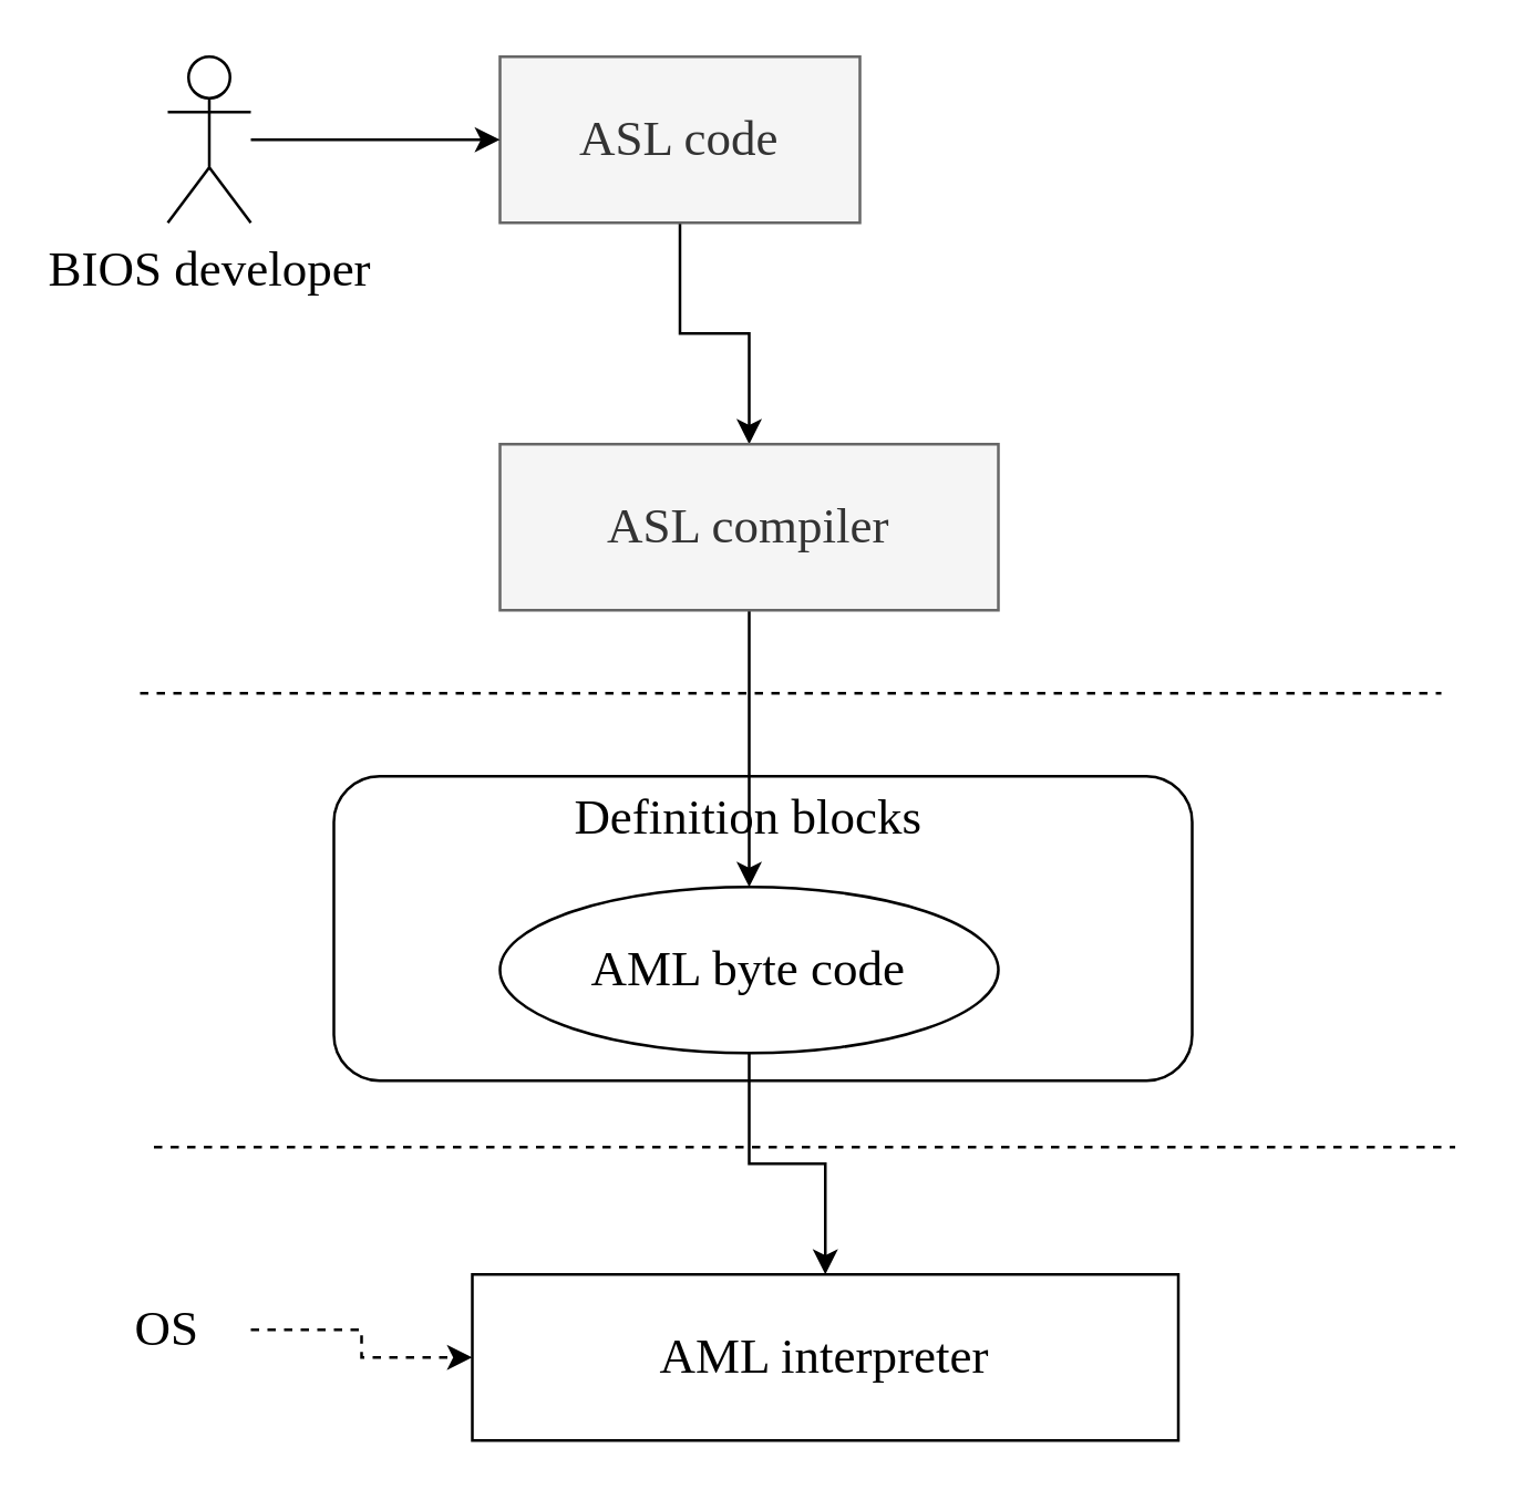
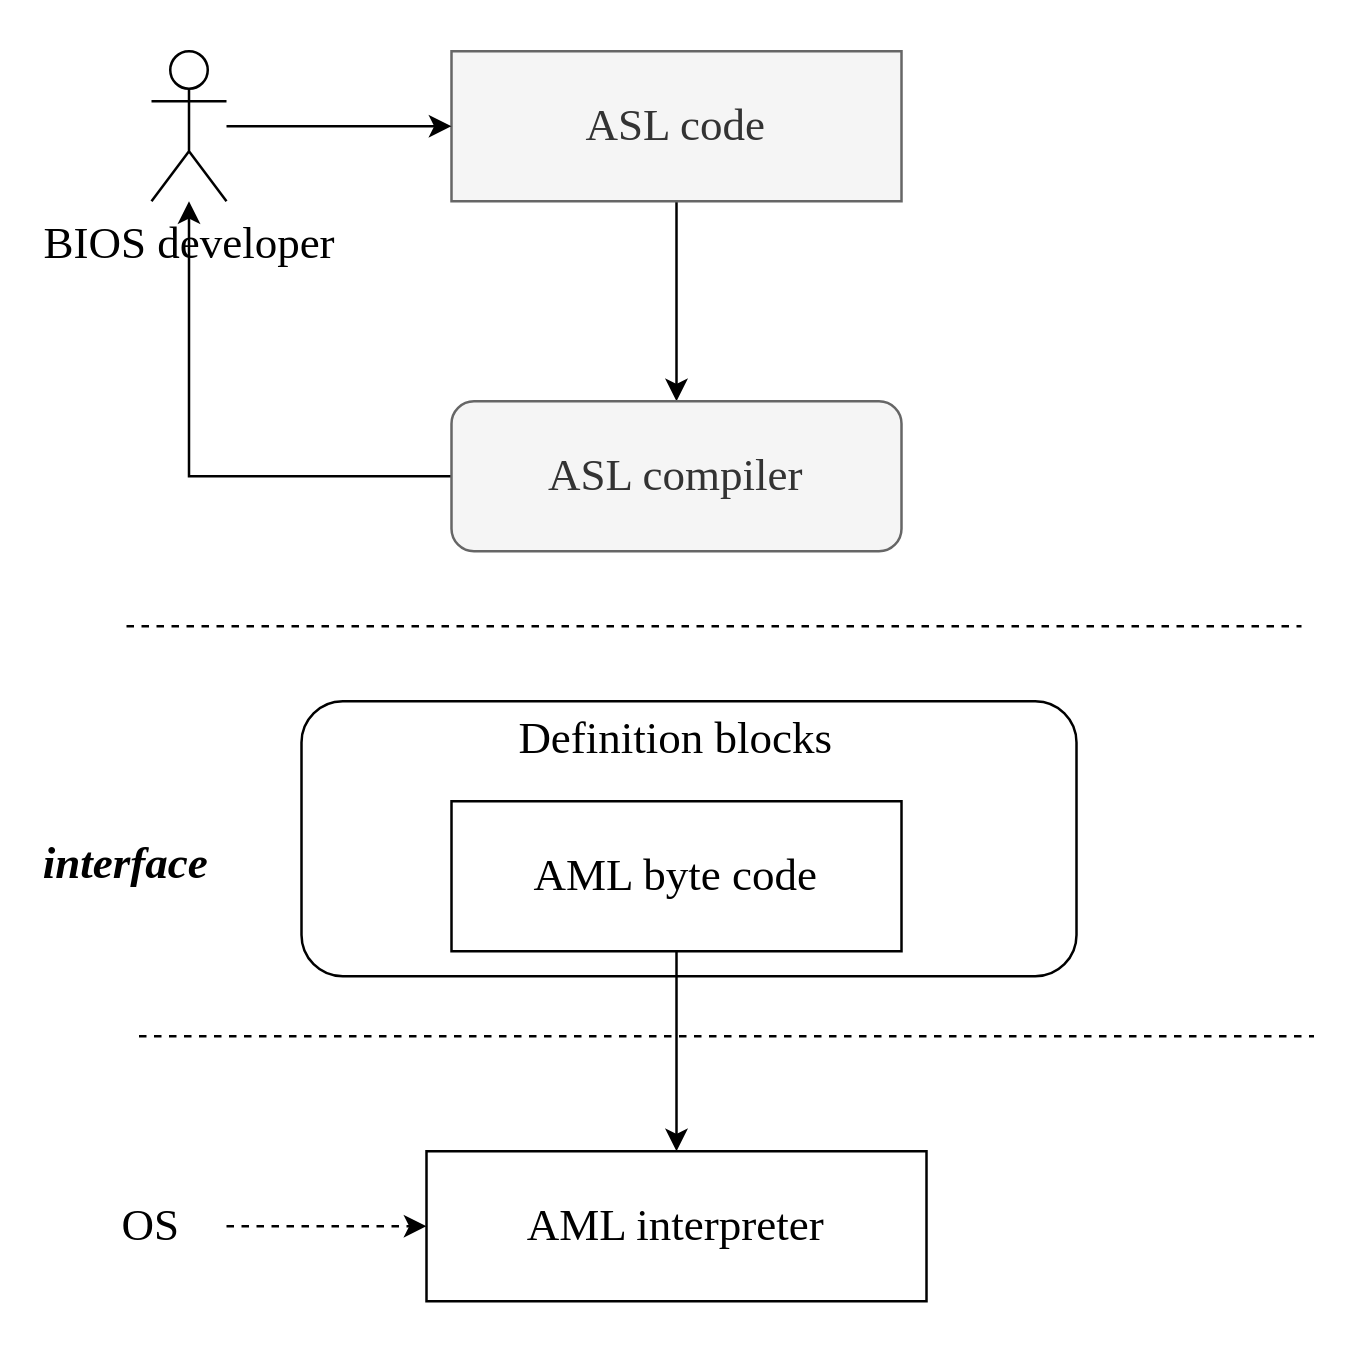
  <mxCell id="0" />
  <mxCell id="1" parent="0" />
  <mxCell id="2" value="" style="rounded=1;whiteSpace=wrap;html=1;fontFamily=Comic Sans MS;fontSize=18;" vertex="1" parent="1"><mxGeometry x="120" y="280" width="310" height="110" as="geometry" /></mxCell>
  <mxCell id="3" value="" style="edgeStyle=orthogonalEdgeStyle;rounded=0;orthogonalLoop=1;jettySize=auto;html=1;fontFamily=Comic Sans MS;fontSize=18;" edge="1" parent="1" source="4" target="6"><mxGeometry relative="1" as="geometry" /></mxCell>
- <mxCell id="4" value="&lt;font style=&quot;font-size: 18px;&quot; face=&quot;Comic Sans MS&quot;&gt;ASL code&lt;/font&gt;" style="rounded=0;whiteSpace=wrap;html=1;fillColor=#f5f5f5;fontColor=#333333;strokeColor=#666666;" vertex="1" parent="1"><mxGeometry x="180" y="20" width="130" height="60" as="geometry" /></mxCell>
- <mxCell id="5" value="" style="edgeStyle=orthogonalEdgeStyle;rounded=0;orthogonalLoop=1;jettySize=auto;html=1;fontFamily=Comic Sans MS;fontSize=18;" edge="1" parent="1" source="6" target="8"><mxGeometry relative="1" as="geometry" /></mxCell>
- <mxCell id="6" value="&lt;font style=&quot;font-size: 18px;&quot; face=&quot;Comic Sans MS&quot;&gt;ASL compiler&lt;/font&gt;" style="rounded=0;whiteSpace=wrap;html=1;fillColor=#f5f5f5;fontColor=#333333;strokeColor=#666666;" vertex="1" parent="1"><mxGeometry x="180" y="160" width="180" height="60" as="geometry" /></mxCell>
+ <mxCell id="4" value="&lt;font style=&quot;font-size: 18px;&quot; face=&quot;Comic Sans MS&quot;&gt;ASL code&lt;/font&gt;" style="rounded=0;whiteSpace=wrap;html=1;fillColor=#f5f5f5;fontColor=#333333;strokeColor=#666666;" vertex="1" parent="1"><mxGeometry x="180" y="20" width="180" height="60" as="geometry" /></mxCell>
+ <mxCell id="5" value="" style="edgeStyle=orthogonalEdgeStyle;rounded=0;orthogonalLoop=1;jettySize=auto;html=1;fontFamily=Comic Sans MS;fontSize=18;" edge="1" parent="1" source="6" target="13"><mxGeometry relative="1" as="geometry" /></mxCell>
+ <mxCell id="6" value="&lt;font style=&quot;font-size: 18px;&quot; face=&quot;Comic Sans MS&quot;&gt;ASL compiler&lt;/font&gt;" style="whiteSpace=wrap;html=1;fillColor=#f5f5f5;fontColor=#333333;strokeColor=#666666;rounded=1;" vertex="1" parent="1"><mxGeometry x="180" y="160" width="180" height="60" as="geometry" /></mxCell>
  <mxCell id="7" value="" style="edgeStyle=orthogonalEdgeStyle;rounded=0;orthogonalLoop=1;jettySize=auto;html=1;fontFamily=Comic Sans MS;fontSize=18;" edge="1" parent="1" source="8" target="10"><mxGeometry relative="1" as="geometry" /></mxCell>
- <mxCell id="8" value="&lt;font style=&quot;font-size: 18px;&quot; face=&quot;Comic Sans MS&quot;&gt;AML byte code&lt;/font&gt;" style="ellipse;whiteSpace=wrap;html=1;" vertex="1" parent="1"><mxGeometry x="180" y="320" width="180" height="60" as="geometry" /></mxCell>
+ <mxCell id="8" value="&lt;font style=&quot;font-size: 18px;&quot; face=&quot;Comic Sans MS&quot;&gt;AML byte code&lt;/font&gt;" style="rounded=0;whiteSpace=wrap;html=1;" vertex="1" parent="1"><mxGeometry x="180" y="320" width="180" height="60" as="geometry" /></mxCell>
  <mxCell id="9" value="Definition blocks" style="text;html=1;strokeColor=none;fillColor=none;align=center;verticalAlign=middle;whiteSpace=wrap;rounded=0;fontFamily=Comic Sans MS;fontSize=18;" vertex="1" parent="1"><mxGeometry x="200" y="280" width="140" height="30" as="geometry" /></mxCell>
- <mxCell id="10" value="&lt;font style=&quot;font-size: 18px;&quot; face=&quot;Comic Sans MS&quot;&gt;AML interpreter&lt;/font&gt;" style="whiteSpace=wrap;html=1;rounded=0;" vertex="1" parent="1"><mxGeometry x="170" y="460" width="255" height="60" as="geometry" /></mxCell>
+ <mxCell id="10" value="&lt;font style=&quot;font-size: 18px;&quot; face=&quot;Comic Sans MS&quot;&gt;AML interpreter&lt;/font&gt;" style="whiteSpace=wrap;html=1;rounded=0;" vertex="1" parent="1"><mxGeometry x="170" y="460" width="200" height="60" as="geometry" /></mxCell>
  <mxCell id="11" value="" style="endArrow=none;dashed=1;html=1;rounded=0;fontFamily=Comic Sans MS;fontSize=18;" edge="1" parent="1"><mxGeometry width="50" height="50" relative="1" as="geometry"><mxPoint x="50" y="250" as="sourcePoint" /><mxPoint x="520" y="250" as="targetPoint" /></mxGeometry></mxCell>
  <mxCell id="12" style="edgeStyle=orthogonalEdgeStyle;rounded=0;orthogonalLoop=1;jettySize=auto;html=1;entryX=0;entryY=0.5;entryDx=0;entryDy=0;fontFamily=Comic Sans MS;fontSize=18;dashed=0;" edge="1" parent="1" source="13" target="4"><mxGeometry relative="1" as="geometry" /></mxCell>
  <mxCell id="13" value="BIOS developer" style="shape=umlActor;verticalLabelPosition=bottom;verticalAlign=top;html=1;outlineConnect=0;fontFamily=Comic Sans MS;fontSize=18;" vertex="1" parent="1"><mxGeometry x="60" y="20" width="30" height="60" as="geometry" /></mxCell>
  <mxCell id="14" value="" style="endArrow=none;dashed=1;html=1;rounded=0;fontFamily=Comic Sans MS;fontSize=18;" edge="1" parent="1"><mxGeometry width="50" height="50" relative="1" as="geometry"><mxPoint x="55" y="414" as="sourcePoint" /><mxPoint x="525" y="414" as="targetPoint" /></mxGeometry></mxCell>
+ <mxCell id="15" value="&lt;i&gt;&lt;b&gt;interface&lt;/b&gt;&lt;/i&gt;" style="text;html=1;strokeColor=none;fillColor=none;align=center;verticalAlign=middle;whiteSpace=wrap;rounded=0;fontFamily=Comic Sans MS;fontSize=18;" vertex="1" parent="1"><mxGeometry x="20" y="330" width="60" height="30" as="geometry" /></mxCell>
  <mxCell id="16" style="edgeStyle=orthogonalEdgeStyle;rounded=0;orthogonalLoop=1;jettySize=auto;html=1;entryX=0;entryY=0.5;entryDx=0;entryDy=0;dashed=1;fontFamily=Comic Sans MS;fontSize=18;" edge="1" parent="1" source="17" target="10"><mxGeometry relative="1" as="geometry" /></mxCell>
- <mxCell id="17" value="OS" style="text;html=1;strokeColor=none;fillColor=none;align=center;verticalAlign=middle;whiteSpace=wrap;rounded=0;fontFamily=Comic Sans MS;fontSize=18;" vertex="1" parent="1"><mxGeometry x="30" y="465" width="60" height="30" as="geometry" /></mxCell>
+ <mxCell id="17" value="OS" style="text;html=1;strokeColor=none;fillColor=none;align=center;verticalAlign=middle;whiteSpace=wrap;rounded=0;fontFamily=Comic Sans MS;fontSize=18;" vertex="1" parent="1"><mxGeometry x="30" y="475" width="60" height="30" as="geometry" /></mxCell>
